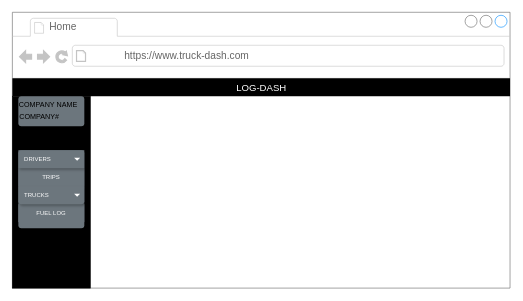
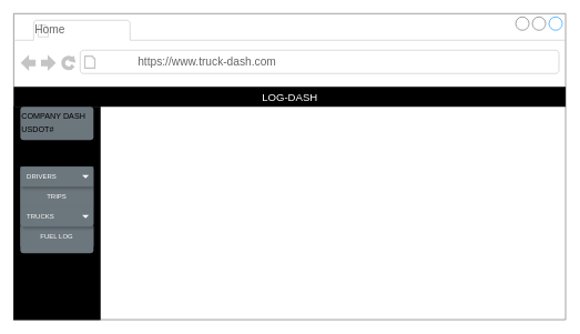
  <mxCell id="0" />
  <mxCell id="1" parent="0" />
  <mxCell id="2" value="" style="strokeWidth=1;shadow=0;dashed=0;align=center;html=1;shape=mxgraph.mockup.containers.browserWindow;rSize=0;strokeColor=#666666;strokeColor2=#008cff;strokeColor3=#c4c4c4;mainText=,;recursiveResize=0;" vertex="1" parent="1"><mxGeometry x="20" y="20" width="830" height="460" as="geometry" /></mxCell>
- <mxCell id="3" value="Home" style="strokeWidth=1;shadow=0;dashed=0;align=center;html=1;shape=mxgraph.mockup.containers.anchor;fontSize=17;fontColor=#666666;align=left;whiteSpace=wrap;" vertex="1" parent="2"><mxGeometry x="60" y="12" width="110" height="26" as="geometry" /></mxCell>
+ <mxCell id="3" value="Home" style="strokeWidth=1;shadow=0;dashed=0;align=center;html=1;shape=mxgraph.mockup.containers.anchor;fontSize=17;fontColor=#666666;align=left;whiteSpace=wrap;" vertex="1" parent="2"><mxGeometry x="30" y="12" width="110" height="26" as="geometry" /></mxCell>
  <mxCell id="4" value="https://www.truck-dash.com" style="strokeWidth=1;shadow=0;dashed=0;align=center;html=1;shape=mxgraph.mockup.containers.anchor;rSize=0;fontSize=17;fontColor=#666666;align=left;" vertex="1" parent="2"><mxGeometry x="185" y="60" width="250" height="26" as="geometry" /></mxCell>
  <mxCell id="5" value="LOG-DASH" style="html=1;shadow=0;dashed=0;fillColor=#000000;strokeColor=none;fontSize=16;fontColor=#ffffff;align=center;spacing=15;" vertex="1" parent="2"><mxGeometry y="110" width="830" height="30" as="geometry" /></mxCell>
  <mxCell id="6" value="" style="rounded=0;whiteSpace=wrap;html=1;fillColor=#000000;" vertex="1" parent="2"><mxGeometry y="140" width="130" height="320" as="geometry" /></mxCell>
  <mxCell id="7" value="" style="html=1;shadow=0;dashed=0;shape=mxgraph.bootstrap.rrect;rSize=5;strokeColor=none;html=1;whiteSpace=wrap;fillColor=#6C767D;fontColor=#ffffff;sketch=0;" vertex="1" parent="2"><mxGeometry x="10" y="230" width="110" height="130" as="geometry" /></mxCell>
  <mxCell id="8" value="&lt;font style=&quot;font-size: 10px;&quot;&gt;TRIPS&lt;/font&gt;" style="strokeColor=inherit;fillColor=inherit;gradientColor=inherit;fontColor=inherit;html=1;shadow=0;dashed=0;perimeter=none;whiteSpace=wrap;resizeWidth=1;sketch=0;" vertex="1" parent="7"><mxGeometry width="110.0" height="30" relative="1" as="geometry"><mxPoint y="30" as="offset" /></mxGeometry></mxCell>
  <mxCell id="9" value="&lt;font style=&quot;font-size: 10px;&quot;&gt;FUEL LOG&lt;/font&gt;" style="strokeColor=inherit;fillColor=inherit;gradientColor=inherit;fontColor=inherit;html=1;shadow=0;dashed=0;perimeter=none;whiteSpace=wrap;resizeWidth=1;sketch=0;" vertex="1" parent="7"><mxGeometry width="110.0" height="30" relative="1" as="geometry"><mxPoint y="90" as="offset" /></mxGeometry></mxCell>
  <mxCell id="10" value="&lt;font style=&quot;font-size: 10px;&quot;&gt;DRIVERS&lt;/font&gt;" style="strokeColor=inherit;fillColor=inherit;gradientColor=inherit;fontColor=inherit;html=1;shadow=1;dashed=0;perimeter=none;whiteSpace=wrap;resizeWidth=1;align=left;spacing=10;sketch=0;" vertex="1" parent="7"><mxGeometry width="110.0" height="30" relative="1" as="geometry"><mxPoint as="offset" /></mxGeometry></mxCell>
  <mxCell id="11" value="" style="shape=triangle;direction=south;fillColor=#ffffff;strokeColor=none;perimeter=none;sketch=0;" vertex="1" parent="10"><mxGeometry x="1" y="0.5" width="10" height="5" relative="1" as="geometry"><mxPoint x="-17" y="-2.5" as="offset" /></mxGeometry></mxCell>
  <mxCell id="12" value="&lt;font style=&quot;font-size: 10px;&quot;&gt;TRUCKS&lt;/font&gt;" style="strokeColor=inherit;fillColor=inherit;gradientColor=inherit;fontColor=inherit;html=1;shadow=1;dashed=0;shape=mxgraph.bootstrap.bottomButton;rSize=5;perimeter=none;whiteSpace=wrap;resizeWidth=1;resizeHeight=0;align=left;spacing=10;sketch=0;" vertex="1" parent="7"><mxGeometry y="1" width="110.0" height="30" relative="1" as="geometry"><mxPoint y="-70" as="offset" /></mxGeometry></mxCell>
  <mxCell id="13" value="" style="shape=triangle;direction=south;fillColor=#ffffff;strokeColor=none;perimeter=none;sketch=0;" vertex="1" parent="12"><mxGeometry x="1" y="0.5" width="10" height="5" relative="1" as="geometry"><mxPoint x="-17" y="-2.5" as="offset" /></mxGeometry></mxCell>
  <mxCell id="14" value="" style="html=1;shadow=0;dashed=0;shape=mxgraph.bootstrap.rrect;rSize=5;strokeColor=none;html=1;whiteSpace=wrap;fillColor=#6C767D;fontColor=#ffffff;sketch=0;" vertex="1" parent="2"><mxGeometry x="10" y="140" width="110" height="50" as="geometry" /></mxCell>
- <mxCell id="15" value="COMPANY NAME" style="text;html=1;align=center;verticalAlign=middle;whiteSpace=wrap;rounded=0;" vertex="1" parent="2"><mxGeometry x="10" y="140" width="100" height="30" as="geometry" /></mxCell>
- <mxCell id="16" value="COMPANY#" style="text;html=1;align=left;verticalAlign=middle;whiteSpace=wrap;rounded=0;" vertex="1" parent="2"><mxGeometry x="10" y="160" width="100" height="30" as="geometry" /></mxCell>
+ <mxCell id="15" value="COMPANY DASH" style="text;html=1;align=center;verticalAlign=middle;whiteSpace=wrap;rounded=0;" vertex="1" parent="2"><mxGeometry x="10" y="140" width="100" height="30" as="geometry" /></mxCell>
+ <mxCell id="16" value="USDOT#" style="text;html=1;align=left;verticalAlign=middle;whiteSpace=wrap;rounded=0;" vertex="1" parent="2"><mxGeometry x="10" y="160" width="100" height="30" as="geometry" /></mxCell>
